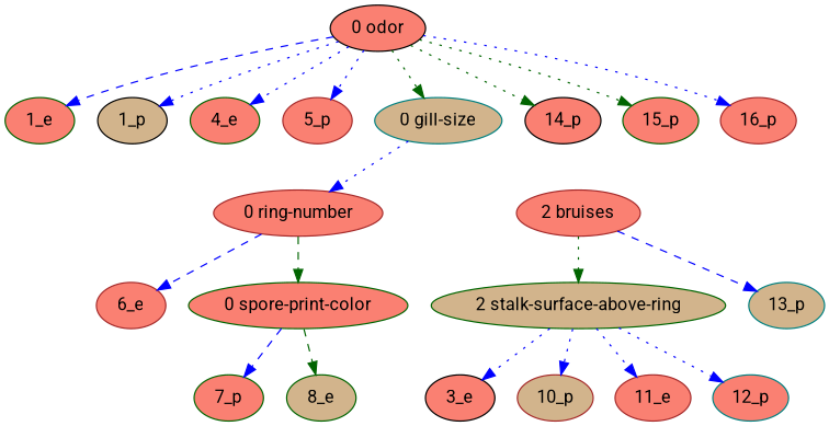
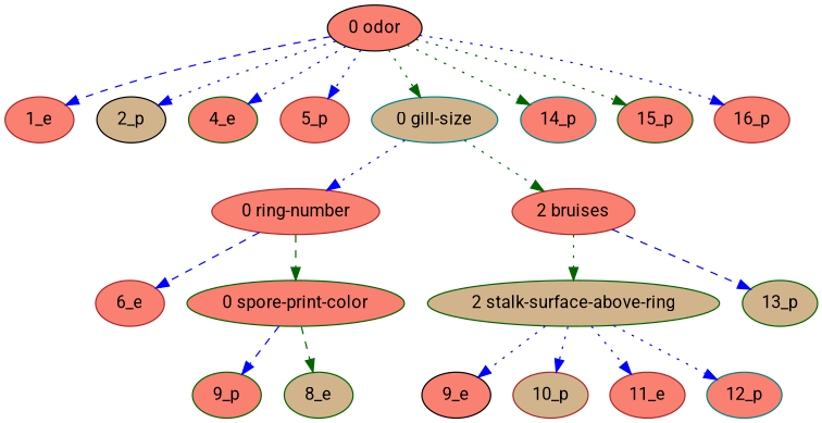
  strict digraph {
    fontname=Roboto
    node [color=darkgreen fillcolor=salmon fontname=Roboto style=filled]
    edge [color=blue fontname=Roboto style=dotted]
    "0 odor" [color=black]
-   "1_e"
-   "2_p" [color=black fillcolor=tan label="1_p"]
+   "1_e" [color=brown]
+   "2_p" [color=black fillcolor=tan]
    "4_e"
    "5_p" [color=brown]
    "0 gill-size" [color=teal fillcolor=tan]
-   "14_p" [color=black]
+   "14_p" [color=teal]
    "15_p"
    "16_p" [color=brown]
    "0 ring-number" [color=brown]
    "2 bruises" [color=brown]
    "6_e" [color=brown]
    "0 spore-print-color"
    "2 stalk-surface-above-ring" [fillcolor=tan]
-   "13_p" [color=teal fillcolor=tan]
-   "7_p"
+   "13_p" [fillcolor=tan]
+   "7_p" [label="9_p"]
    "8_e" [fillcolor=tan]
-   "9_e" [color=black label="3_e"]
+   "9_e" [color=black]
    "10_p" [color=brown fillcolor=tan]
    "11_e" [color=brown]
    "12_p" [color=teal]
    "0 odor" -> "1_e" [style=dashed]
    "0 odor" -> "2_p"
    "0 odor" -> "4_e"
    "0 odor" -> "5_p"
    "0 odor" -> "0 gill-size" [color=darkgreen]
    "0 odor" -> "14_p" [color=darkgreen]
    "0 odor" -> "15_p" [color=darkgreen]
    "0 odor" -> "16_p"
    "0 gill-size" -> "0 ring-number"
+   "0 gill-size" -> "2 bruises" [color=darkgreen]
    "0 ring-number" -> "6_e" [style=dashed]
    "0 ring-number" -> "0 spore-print-color" [color=darkgreen style=dashed]
    "2 bruises" -> "2 stalk-surface-above-ring" [color=darkgreen]
    "2 bruises" -> "13_p" [style=dashed]
    "0 spore-print-color" -> "7_p" [style=dashed]
    "0 spore-print-color" -> "8_e" [color=darkgreen style=dashed]
    "2 stalk-surface-above-ring" -> "9_e"
    "2 stalk-surface-above-ring" -> "10_p"
    "2 stalk-surface-above-ring" -> "11_e"
    "2 stalk-surface-above-ring" -> "12_p"
  }
